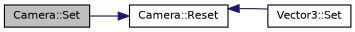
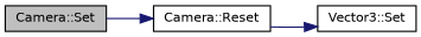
  digraph {
    rankdir=LR
    node [color=black fontname=Helvetica fontsize=10 shape=record]
    edge [color=midnightblue fontname=Helvetica fontsize=10 labelfontname=Helvetica labelfontsize=10 style=solid]
    n1 [fillcolor=grey75 fontcolor=black height=0.2 label="Camera::Set" style=filled width=0.4]
    n2 [height=0.2 label="Camera::Reset" width=0.4]
    n3 [height=0.2 label="Vector3::Set" width=0.4]
    n1 -> n2
-   n3 -> n2
+   n2 -> n3
  }
